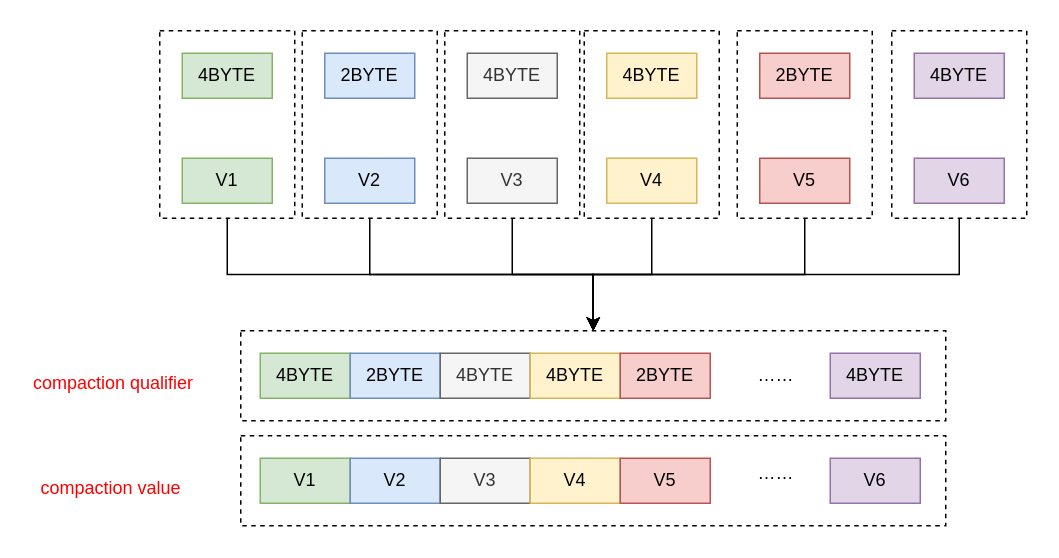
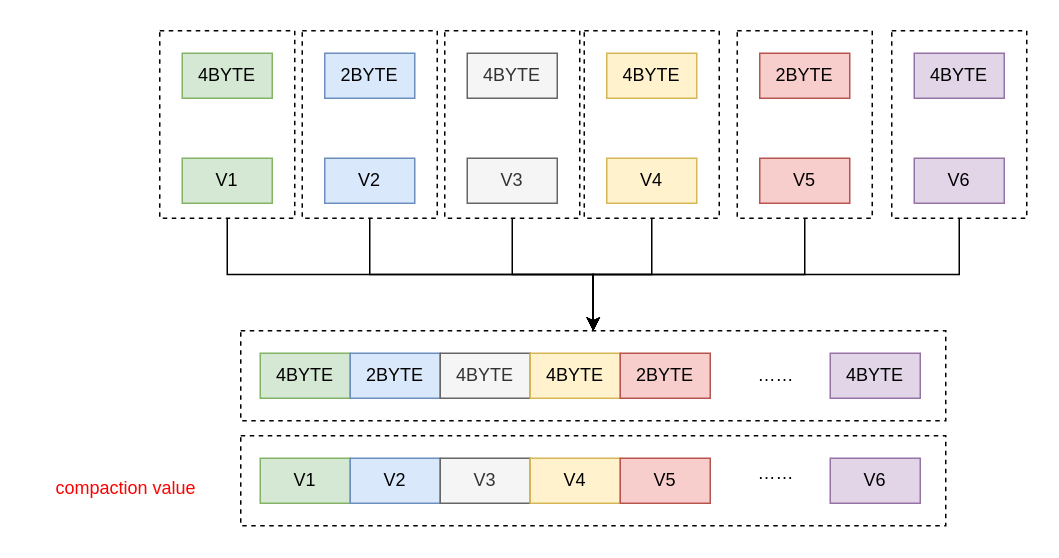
  <mxCell id="0" />
  <mxCell id="1" parent="0" />
  <mxCell id="2" style="edgeStyle=orthogonalEdgeStyle;rounded=0;orthogonalLoop=1;jettySize=auto;html=1;exitX=0.5;exitY=1;exitDx=0;exitDy=0;entryX=0.5;entryY=0;entryDx=0;entryDy=0;fontColor=#FF0000;" edge="1" parent="1" source="3" target="15"><mxGeometry relative="1" as="geometry" /></mxCell>
  <mxCell id="3" value="" style="rounded=0;whiteSpace=wrap;html=1;dashed=1;fontColor=#FF0000;" vertex="1" parent="1"><mxGeometry x="201" y="20" width="90" height="125" as="geometry" /></mxCell>
  <mxCell id="4" style="edgeStyle=orthogonalEdgeStyle;rounded=0;orthogonalLoop=1;jettySize=auto;html=1;exitX=0.5;exitY=1;exitDx=0;exitDy=0;entryX=0.5;entryY=0;entryDx=0;entryDy=0;fontColor=#FF0000;" edge="1" parent="1" source="5" target="15"><mxGeometry relative="1" as="geometry" /></mxCell>
  <mxCell id="5" value="" style="rounded=0;whiteSpace=wrap;html=1;dashed=1;fontColor=#FF0000;" vertex="1" parent="1"><mxGeometry x="296" y="20" width="90" height="125" as="geometry" /></mxCell>
  <mxCell id="6" style="edgeStyle=orthogonalEdgeStyle;rounded=0;orthogonalLoop=1;jettySize=auto;html=1;exitX=0.5;exitY=1;exitDx=0;exitDy=0;entryX=0.5;entryY=0;entryDx=0;entryDy=0;fontColor=#FF0000;" edge="1" parent="1" source="7" target="15"><mxGeometry relative="1" as="geometry" /></mxCell>
  <mxCell id="7" value="" style="rounded=0;whiteSpace=wrap;html=1;dashed=1;fontColor=#FF0000;" vertex="1" parent="1"><mxGeometry x="389" y="20" width="90" height="125" as="geometry" /></mxCell>
  <mxCell id="8" style="edgeStyle=orthogonalEdgeStyle;rounded=0;orthogonalLoop=1;jettySize=auto;html=1;exitX=0.5;exitY=1;exitDx=0;exitDy=0;entryX=0.5;entryY=0;entryDx=0;entryDy=0;fontColor=#FF0000;" edge="1" parent="1" source="9" target="15"><mxGeometry relative="1" as="geometry" /></mxCell>
  <mxCell id="9" value="" style="rounded=0;whiteSpace=wrap;html=1;dashed=1;fontColor=#FF0000;" vertex="1" parent="1"><mxGeometry x="491" y="20" width="90" height="125" as="geometry" /></mxCell>
  <mxCell id="10" style="edgeStyle=orthogonalEdgeStyle;rounded=0;orthogonalLoop=1;jettySize=auto;html=1;exitX=0.5;exitY=1;exitDx=0;exitDy=0;entryX=0.5;entryY=0;entryDx=0;entryDy=0;fontColor=#FF0000;" edge="1" parent="1" source="11" target="15"><mxGeometry relative="1" as="geometry" /></mxCell>
  <mxCell id="11" value="" style="rounded=0;whiteSpace=wrap;html=1;dashed=1;fontColor=#FF0000;" vertex="1" parent="1"><mxGeometry x="594" y="20" width="90" height="125" as="geometry" /></mxCell>
  <mxCell id="12" style="edgeStyle=orthogonalEdgeStyle;rounded=0;orthogonalLoop=1;jettySize=auto;html=1;exitX=0.5;exitY=1;exitDx=0;exitDy=0;entryX=0.5;entryY=0;entryDx=0;entryDy=0;fontColor=#FF0000;" edge="1" parent="1" source="13" target="15"><mxGeometry relative="1" as="geometry" /></mxCell>
  <mxCell id="13" value="" style="rounded=0;whiteSpace=wrap;html=1;dashed=1;fontColor=#FF0000;" vertex="1" parent="1"><mxGeometry x="106" y="20" width="90" height="125" as="geometry" /></mxCell>
  <mxCell id="14" value="" style="rounded=0;whiteSpace=wrap;html=1;dashed=1;" vertex="1" parent="1"><mxGeometry x="160" y="290" width="470" height="60" as="geometry" /></mxCell>
  <mxCell id="15" value="" style="rounded=0;whiteSpace=wrap;html=1;dashed=1;" vertex="1" parent="1"><mxGeometry x="160" y="220" width="470" height="60" as="geometry" /></mxCell>
  <mxCell id="16" value="4BYTE" style="rounded=0;whiteSpace=wrap;html=1;fillColor=#d5e8d4;strokeColor=#82b366;" vertex="1" parent="1"><mxGeometry x="173" y="235" width="60" height="30" as="geometry" /></mxCell>
  <mxCell id="17" value="2BYTE" style="rounded=0;whiteSpace=wrap;html=1;fillColor=#dae8fc;strokeColor=#6c8ebf;" vertex="1" parent="1"><mxGeometry x="233" y="235" width="60" height="30" as="geometry" /></mxCell>
  <mxCell id="18" value="4BYTE" style="rounded=0;whiteSpace=wrap;html=1;fillColor=#f5f5f5;strokeColor=#666666;fontColor=#333333;" vertex="1" parent="1"><mxGeometry x="293" y="235" width="60" height="30" as="geometry" /></mxCell>
  <mxCell id="19" value="4BYTE" style="rounded=0;whiteSpace=wrap;html=1;fillColor=#fff2cc;strokeColor=#d6b656;" vertex="1" parent="1"><mxGeometry x="353" y="235" width="60" height="30" as="geometry" /></mxCell>
  <mxCell id="20" value="2BYTE" style="rounded=0;whiteSpace=wrap;html=1;fillColor=#f8cecc;strokeColor=#b85450;" vertex="1" parent="1"><mxGeometry x="413" y="235" width="60" height="30" as="geometry" /></mxCell>
  <mxCell id="21" value="V1" style="rounded=0;whiteSpace=wrap;html=1;fillColor=#d5e8d4;strokeColor=#82b366;" vertex="1" parent="1"><mxGeometry x="173" y="305" width="60" height="30" as="geometry" /></mxCell>
  <mxCell id="22" value="V2" style="rounded=0;whiteSpace=wrap;html=1;fillColor=#dae8fc;strokeColor=#6c8ebf;" vertex="1" parent="1"><mxGeometry x="233" y="305" width="60" height="30" as="geometry" /></mxCell>
  <mxCell id="23" value="V3" style="rounded=0;whiteSpace=wrap;html=1;fillColor=#f5f5f5;strokeColor=#666666;fontColor=#333333;" vertex="1" parent="1"><mxGeometry x="293" y="305" width="60" height="30" as="geometry" /></mxCell>
  <mxCell id="24" value="V4" style="rounded=0;whiteSpace=wrap;html=1;fillColor=#fff2cc;strokeColor=#d6b656;" vertex="1" parent="1"><mxGeometry x="353" y="305" width="60" height="30" as="geometry" /></mxCell>
  <mxCell id="25" value="V5" style="rounded=0;whiteSpace=wrap;html=1;fillColor=#f8cecc;strokeColor=#b85450;" vertex="1" parent="1"><mxGeometry x="413" y="305" width="60" height="30" as="geometry" /></mxCell>
  <mxCell id="26" value="4BYTE" style="rounded=0;whiteSpace=wrap;html=1;fillColor=#e1d5e7;strokeColor=#9673a6;" vertex="1" parent="1"><mxGeometry x="553" y="235" width="60" height="30" as="geometry" /></mxCell>
  <mxCell id="27" value="V6" style="rounded=0;whiteSpace=wrap;html=1;fillColor=#e1d5e7;strokeColor=#9673a6;" vertex="1" parent="1"><mxGeometry x="553" y="305" width="60" height="30" as="geometry" /></mxCell>
  <mxCell id="28" value="……" style="text;html=1;resizable=0;points=[];autosize=1;align=left;verticalAlign=top;spacingTop=-4;" vertex="1" parent="1"><mxGeometry x="503" y="240" width="40" height="20" as="geometry" /></mxCell>
  <mxCell id="29" value="……" style="text;html=1;resizable=0;points=[];autosize=1;align=left;verticalAlign=top;spacingTop=-4;" vertex="1" parent="1"><mxGeometry x="503" y="305" width="40" height="20" as="geometry" /></mxCell>
- <mxCell id="30" value="compaction qualifier" style="text;html=1;resizable=0;points=[];autosize=1;align=left;verticalAlign=top;spacingTop=-4;fontColor=#FF0000;" vertex="1" parent="1"><mxGeometry x="20" y="245" width="120" height="20" as="geometry" /></mxCell>
- <mxCell id="31" value="compaction value" style="text;html=1;resizable=0;points=[];autosize=1;align=left;verticalAlign=top;spacingTop=-4;fontColor=#FF0000;" vertex="1" parent="1"><mxGeometry x="25" y="315" width="110" height="20" as="geometry" /></mxCell>
+ <mxCell id="31" value="compaction value" style="text;html=1;resizable=0;points=[];autosize=1;align=left;verticalAlign=top;spacingTop=-4;fontColor=#FF0000;" vertex="1" parent="1"><mxGeometry x="35" y="315" width="110" height="20" as="geometry" /></mxCell>
  <mxCell id="32" value="4BYTE" style="rounded=0;whiteSpace=wrap;html=1;fillColor=#d5e8d4;strokeColor=#82b366;" vertex="1" parent="1"><mxGeometry x="121" y="35" width="60" height="30" as="geometry" /></mxCell>
  <mxCell id="33" value="2BYTE" style="rounded=0;whiteSpace=wrap;html=1;fillColor=#dae8fc;strokeColor=#6c8ebf;" vertex="1" parent="1"><mxGeometry x="216" y="35" width="60" height="30" as="geometry" /></mxCell>
  <mxCell id="34" value="4BYTE" style="rounded=0;whiteSpace=wrap;html=1;fillColor=#f5f5f5;strokeColor=#666666;fontColor=#333333;" vertex="1" parent="1"><mxGeometry x="311" y="35" width="60" height="30" as="geometry" /></mxCell>
  <mxCell id="35" value="4BYTE" style="rounded=0;whiteSpace=wrap;html=1;fillColor=#fff2cc;strokeColor=#d6b656;" vertex="1" parent="1"><mxGeometry x="404" y="35" width="60" height="30" as="geometry" /></mxCell>
  <mxCell id="36" value="2BYTE" style="rounded=0;whiteSpace=wrap;html=1;fillColor=#f8cecc;strokeColor=#b85450;" vertex="1" parent="1"><mxGeometry x="506" y="35" width="60" height="30" as="geometry" /></mxCell>
  <mxCell id="37" value="V1" style="rounded=0;whiteSpace=wrap;html=1;fillColor=#d5e8d4;strokeColor=#82b366;" vertex="1" parent="1"><mxGeometry x="121" y="105" width="60" height="30" as="geometry" /></mxCell>
  <mxCell id="38" value="V2" style="rounded=0;whiteSpace=wrap;html=1;fillColor=#dae8fc;strokeColor=#6c8ebf;" vertex="1" parent="1"><mxGeometry x="216" y="105" width="60" height="30" as="geometry" /></mxCell>
  <mxCell id="39" value="V3" style="rounded=0;whiteSpace=wrap;html=1;fillColor=#f5f5f5;strokeColor=#666666;fontColor=#333333;" vertex="1" parent="1"><mxGeometry x="311" y="105" width="60" height="30" as="geometry" /></mxCell>
  <mxCell id="40" value="V4" style="rounded=0;whiteSpace=wrap;html=1;fillColor=#fff2cc;strokeColor=#d6b656;" vertex="1" parent="1"><mxGeometry x="404" y="105" width="60" height="30" as="geometry" /></mxCell>
  <mxCell id="41" value="V5" style="rounded=0;whiteSpace=wrap;html=1;fillColor=#f8cecc;strokeColor=#b85450;" vertex="1" parent="1"><mxGeometry x="506" y="105" width="60" height="30" as="geometry" /></mxCell>
  <mxCell id="42" value="4BYTE" style="rounded=0;whiteSpace=wrap;html=1;fillColor=#e1d5e7;strokeColor=#9673a6;" vertex="1" parent="1"><mxGeometry x="609" y="35" width="60" height="30" as="geometry" /></mxCell>
  <mxCell id="43" value="V6" style="rounded=0;whiteSpace=wrap;html=1;fillColor=#e1d5e7;strokeColor=#9673a6;" vertex="1" parent="1"><mxGeometry x="609" y="105" width="60" height="30" as="geometry" /></mxCell>
